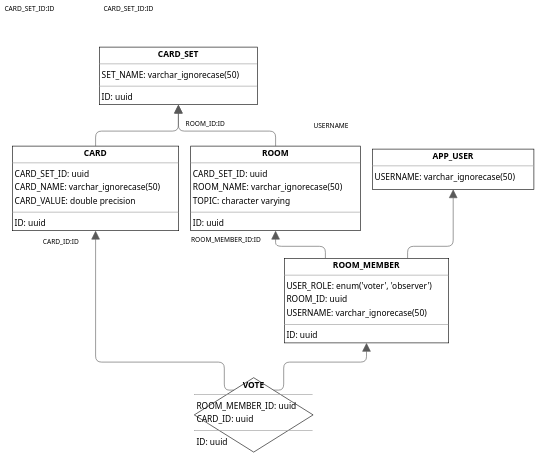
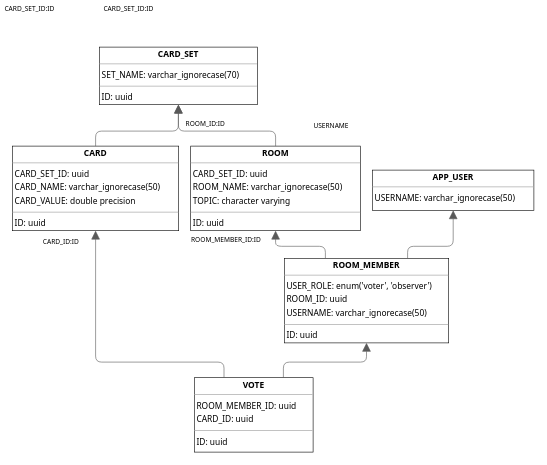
  <mxCell id="0" />
  <mxCell id="1" parent="0" />
- <mxCell id="2" value="&lt;p style=&quot;margin:0px;margin-top:4px;text-align:center;&quot;&gt;&lt;b&gt;APP_USER&lt;/b&gt;&lt;/p&gt;&lt;hr size=&quot;1&quot;&gt;&lt;p style=&quot;margin:0 0 0 4px;line-height:1.6;&quot;&gt; USERNAME: varchar_ignorecase(50)&lt;/p&gt;" style="verticalAlign=top;align=left;overflow=fill;fontSize=14;fontFamily=Noto Sans;html=1;rounded=0;shadow=0;comic=0;labelBackgroundColor=none;strokeWidth=1;strokeColor=default;fillColor=none;" parent="1" vertex="1"><mxGeometry x="620" y="190" width="269" height="67" as="geometry" /></mxCell>
+ <mxCell id="2" value="&lt;p style=&quot;margin:0px;margin-top:4px;text-align:center;&quot;&gt;&lt;b&gt;APP_USER&lt;/b&gt;&lt;/p&gt;&lt;hr size=&quot;1&quot;&gt;&lt;p style=&quot;margin:0 0 0 4px;line-height:1.6;&quot;&gt; USERNAME: varchar_ignorecase(50)&lt;/p&gt;" style="verticalAlign=top;align=left;overflow=fill;fontSize=14;fontFamily=Noto Sans;html=1;rounded=0;shadow=0;comic=0;labelBackgroundColor=none;strokeWidth=1;strokeColor=default;fillColor=none;" parent="1" vertex="1"><mxGeometry x="620" y="225" width="269" height="67" as="geometry" /></mxCell>
  <mxCell id="3" value="&lt;p style=&quot;margin:0px;margin-top:4px;text-align:center;&quot;&gt;&lt;b&gt;CARD&lt;/b&gt;&lt;/p&gt;&lt;hr size=&quot;1&quot;&gt;&lt;p style=&quot;margin:0 0 0 4px;line-height:1.6;&quot;&gt; CARD_SET_ID: uuid&lt;br&gt; CARD_NAME: varchar_ignorecase(50)&lt;br&gt; CARD_VALUE: double precision&lt;/p&gt;&lt;hr size=&quot;1&quot;&gt;&lt;p style=&quot;margin:0 0 0 4px;line-height:1.6;&quot;&gt; ID: uuid&lt;/p&gt;" style="verticalAlign=top;align=left;overflow=fill;fontSize=14;fontFamily=Noto Sans;html=1;rounded=0;shadow=0;comic=0;labelBackgroundColor=none;strokeWidth=1;fillColor=none;" parent="1" vertex="1"><mxGeometry x="20" y="185" width="277" height="141" as="geometry" /></mxCell>
- <mxCell id="4" value="&lt;p style=&quot;margin:0px;margin-top:4px;text-align:center;&quot;&gt;&lt;b&gt;CARD_SET&lt;/b&gt;&lt;/p&gt;&lt;hr size=&quot;1&quot;&gt;&lt;p style=&quot;margin:0 0 0 4px;line-height:1.6;&quot;&gt; SET_NAME: varchar_ignorecase(50)&lt;/p&gt;&lt;hr size=&quot;1&quot;&gt;&lt;p style=&quot;margin:0 0 0 4px;line-height:1.6;&quot;&gt; ID: uuid&lt;/p&gt;" style="verticalAlign=top;align=left;overflow=fill;fontSize=14;fontFamily=Noto Sans;html=1;rounded=0;shadow=0;comic=0;labelBackgroundColor=none;strokeWidth=1;fillColor=none;" parent="1" vertex="1"><mxGeometry x="165" y="20" width="263" height="96" as="geometry" /></mxCell>
+ <mxCell id="4" value="&lt;p style=&quot;margin:0px;margin-top:4px;text-align:center;&quot;&gt;&lt;b&gt;CARD_SET&lt;/b&gt;&lt;/p&gt;&lt;hr size=&quot;1&quot;&gt;&lt;p style=&quot;margin:0 0 0 4px;line-height:1.6;&quot;&gt; SET_NAME: varchar_ignorecase(70)&lt;/p&gt;&lt;hr size=&quot;1&quot;&gt;&lt;p style=&quot;margin:0 0 0 4px;line-height:1.6;&quot;&gt; ID: uuid&lt;/p&gt;" style="verticalAlign=top;align=left;overflow=fill;fontSize=14;fontFamily=Noto Sans;html=1;rounded=0;shadow=0;comic=0;labelBackgroundColor=none;strokeWidth=1;fillColor=none;" parent="1" vertex="1"><mxGeometry x="165" y="20" width="263" height="96" as="geometry" /></mxCell>
  <mxCell id="5" value="&lt;p style=&quot;margin:0px;margin-top:4px;text-align:center;&quot;&gt;&lt;b&gt;ROOM&lt;/b&gt;&lt;/p&gt;&lt;hr size=&quot;1&quot;&gt;&lt;p style=&quot;margin:0 0 0 4px;line-height:1.6;&quot;&gt; CARD_SET_ID: uuid&lt;br&gt; ROOM_NAME: varchar_ignorecase(50)&lt;br&gt; TOPIC: character varying&lt;/p&gt;&lt;hr size=&quot;1&quot;&gt;&lt;p style=&quot;margin:0 0 0 4px;line-height:1.6;&quot;&gt; ID: uuid&lt;/p&gt;" style="verticalAlign=top;align=left;overflow=fill;fontSize=14;fontFamily=Noto Sans;html=1;rounded=0;shadow=0;comic=0;labelBackgroundColor=none;strokeWidth=1;fillColor=none;" parent="1" vertex="1"><mxGeometry x="317" y="185" width="283" height="141" as="geometry" /></mxCell>
  <mxCell id="6" value="&lt;p style=&quot;margin:0px;margin-top:4px;text-align:center;&quot;&gt;&lt;b&gt;ROOM_MEMBER&lt;/b&gt;&lt;/p&gt;&lt;hr size=&quot;1&quot;&gt;&lt;p style=&quot;margin:0 0 0 4px;line-height:1.6;&quot;&gt; USER_ROLE: enum('voter', 'observer')&lt;br&gt; ROOM_ID: uuid&lt;br&gt; USERNAME: varchar_ignorecase(50)&lt;/p&gt;&lt;hr size=&quot;1&quot;&gt;&lt;p style=&quot;margin:0 0 0 4px;line-height:1.6;&quot;&gt; ID: uuid&lt;/p&gt;" style="verticalAlign=top;align=left;overflow=fill;fontSize=14;fontFamily=Noto Sans;html=1;rounded=0;shadow=0;comic=0;labelBackgroundColor=none;strokeWidth=1;fillColor=none;" parent="1" vertex="1"><mxGeometry x="473" y="372" width="274" height="141" as="geometry" /></mxCell>
- <mxCell id="7" value="&lt;p style=&quot;margin:0px;margin-top:4px;text-align:center;&quot;&gt;&lt;b&gt;VOTE&lt;/b&gt;&lt;/p&gt;&lt;hr size=&quot;1&quot;&gt;&lt;p style=&quot;margin:0 0 0 4px;line-height:1.6;&quot;&gt; ROOM_MEMBER_ID: uuid&lt;br&gt; CARD_ID: uuid&lt;/p&gt;&lt;hr size=&quot;1&quot;&gt;&lt;p style=&quot;margin:0 0 0 4px;line-height:1.6;&quot;&gt; ID: uuid&lt;/p&gt;" style="rhombus;verticalAlign=top;align=left;overflow=fill;fontSize=14;fontFamily=Noto Sans;html=1;shadow=0;comic=0;labelBackgroundColor=none;strokeWidth=1;fillColor=none;" parent="1" vertex="1"><mxGeometry x="323" y="571" width="198" height="124" as="geometry" /></mxCell>
+ <mxCell id="7" value="&lt;p style=&quot;margin:0px;margin-top:4px;text-align:center;&quot;&gt;&lt;b&gt;VOTE&lt;/b&gt;&lt;/p&gt;&lt;hr size=&quot;1&quot;&gt;&lt;p style=&quot;margin:0 0 0 4px;line-height:1.6;&quot;&gt; ROOM_MEMBER_ID: uuid&lt;br&gt; CARD_ID: uuid&lt;/p&gt;&lt;hr size=&quot;1&quot;&gt;&lt;p style=&quot;margin:0 0 0 4px;line-height:1.6;&quot;&gt; ID: uuid&lt;/p&gt;" style="verticalAlign=top;align=left;overflow=fill;fontSize=14;fontFamily=Noto Sans;html=1;rounded=0;shadow=0;comic=0;labelBackgroundColor=none;strokeWidth=1;fillColor=none;" parent="1" vertex="1"><mxGeometry x="323" y="571" width="198" height="124" as="geometry" /></mxCell>
  <mxCell id="8" value="" style="html=1;rounded=1;edgeStyle=orthogonalEdgeStyle;dashed=0;startArrow=none;endArrow=block;endSize=12;strokeColor=#595959;exitX=0.500;exitY=0.000;exitDx=0;exitDy=0;entryX=0.500;entryY=1.001;entryDx=0;entryDy=0;fontFamily=Noto Sans;" parent="1" source="3" target="4" edge="1"><mxGeometry width="50" height="50" relative="1" as="geometry"><Array as="points"><mxPoint x="159" y="160" /><mxPoint x="296" y="160" /></Array></mxGeometry></mxCell>
  <mxCell id="9" value="CARD_SET_ID:ID" style="edgeLabel;resizable=0;html=1;align=left;verticalAlign=top;strokeColor=default;fontFamily=Noto Sans;" parent="8" vertex="1" connectable="0"><mxGeometry x="5" y="-58" as="geometry" /></mxCell>
  <mxCell id="10" value="" style="html=1;rounded=1;edgeStyle=orthogonalEdgeStyle;dashed=0;startArrow=none;endArrow=block;endSize=12;strokeColor=#595959;exitX=0.500;exitY=0.000;exitDx=0;exitDy=0;entryX=0.500;entryY=1.001;entryDx=0;entryDy=0;fontFamily=Noto Sans;" parent="1" source="5" target="4" edge="1"><mxGeometry width="50" height="50" relative="1" as="geometry"><Array as="points"><mxPoint x="459" y="160" /><mxPoint x="296" y="160" /></Array></mxGeometry></mxCell>
  <mxCell id="11" value="CARD_SET_ID:ID" style="edgeLabel;resizable=0;html=1;align=left;verticalAlign=top;strokeColor=default;fontFamily=Noto Sans;" parent="10" vertex="1" connectable="0"><mxGeometry x="170" y="-58" as="geometry" /></mxCell>
  <mxCell id="12" value="" style="html=1;rounded=1;edgeStyle=orthogonalEdgeStyle;dashed=0;startArrow=none;endArrow=block;endSize=12;strokeColor=#595959;exitX=0.750;exitY=0.000;exitDx=0;exitDy=0;entryX=0.500;entryY=1.001;entryDx=0;entryDy=0;fontFamily=Noto Sans;" parent="1" source="6" target="2" edge="1"><mxGeometry width="50" height="50" relative="1" as="geometry"><Array as="points"><mxPoint x="679" y="352" /><mxPoint x="755" y="352" /></Array></mxGeometry></mxCell>
  <mxCell id="13" value="USERNAME" style="edgeLabel;resizable=0;html=1;align=left;verticalAlign=top;strokeColor=default;fontFamily=Noto Sans;" parent="12" vertex="1" connectable="0"><mxGeometry x="520" y="137" as="geometry" /></mxCell>
  <mxCell id="14" value="" style="html=1;rounded=1;edgeStyle=orthogonalEdgeStyle;dashed=0;startArrow=none;endArrow=block;endSize=12;strokeColor=#595959;exitX=0.250;exitY=0.000;exitDx=0;exitDy=0;entryX=0.500;entryY=1.000;entryDx=0;entryDy=0;fontFamily=Noto Sans;" parent="1" source="6" target="5" edge="1"><mxGeometry width="50" height="50" relative="1" as="geometry"><Array as="points"><mxPoint x="542" y="352" /><mxPoint x="459" y="352" /></Array></mxGeometry></mxCell>
  <mxCell id="15" value="ROOM_ID:ID" style="edgeLabel;resizable=0;html=1;align=left;verticalAlign=top;strokeColor=default;fontFamily=Noto Sans;" parent="14" vertex="1" connectable="0"><mxGeometry x="307" y="134" as="geometry" /></mxCell>
  <mxCell id="16" value="" style="html=1;rounded=1;edgeStyle=orthogonalEdgeStyle;dashed=0;startArrow=none;endArrow=block;endSize=12;strokeColor=#595959;exitX=0.250;exitY=0.000;exitDx=0;exitDy=0;entryX=0.500;entryY=1.000;entryDx=0;entryDy=0;fontFamily=Noto Sans;" parent="1" source="7" target="3" edge="1"><mxGeometry width="50" height="50" relative="1" as="geometry"><Array as="points"><mxPoint x="373" y="545" /><mxPoint x="159" y="545" /></Array></mxGeometry></mxCell>
  <mxCell id="17" value="CARD_ID:ID" style="edgeLabel;resizable=0;html=1;align=left;verticalAlign=top;strokeColor=default;fontFamily=Noto Sans;" parent="16" vertex="1" connectable="0"><mxGeometry x="69" y="330" as="geometry" /></mxCell>
  <mxCell id="18" value="" style="html=1;rounded=1;edgeStyle=orthogonalEdgeStyle;dashed=0;startArrow=none;endArrow=block;endSize=12;strokeColor=#595959;exitX=0.750;exitY=0.000;exitDx=0;exitDy=0;entryX=0.500;entryY=1.000;entryDx=0;entryDy=0;fontFamily=Noto Sans;" parent="1" source="7" target="6" edge="1"><mxGeometry width="50" height="50" relative="1" as="geometry"><Array as="points"><mxPoint x="472" y="545" /><mxPoint x="610" y="545" /></Array></mxGeometry></mxCell>
  <mxCell id="19" value="ROOM_MEMBER_ID:ID" style="edgeLabel;resizable=0;html=1;align=left;verticalAlign=top;strokeColor=default;fontFamily=Noto Sans;" parent="18" vertex="1" connectable="0"><mxGeometry x="316" y="327" as="geometry" /></mxCell>
